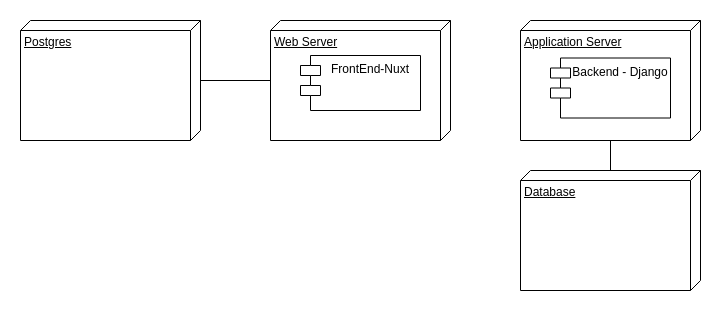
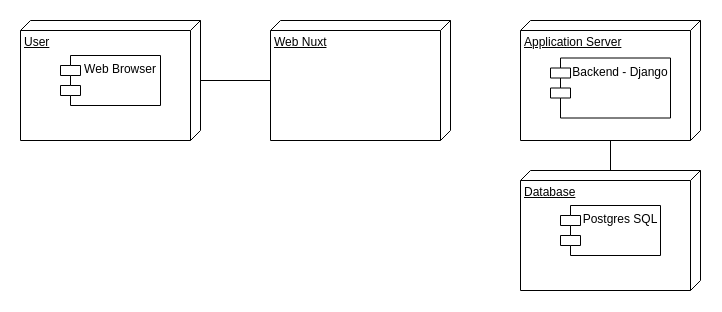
  <mxCell id="0" />
  <mxCell id="1" parent="0" />
  <mxCell id="2" style="edgeStyle=orthogonalEdgeStyle;rounded=0;orthogonalLoop=1;jettySize=auto;html=1;endArrow=none;endFill=0;" edge="1" parent="1" source="3" target="5"><mxGeometry relative="1" as="geometry" /></mxCell>
- <mxCell id="3" value="Postgres" style="verticalAlign=top;align=left;spacingTop=8;spacingLeft=2;spacingRight=12;shape=cube;size=10;direction=south;fontStyle=4;html=1;whiteSpace=wrap;" vertex="1" parent="1"><mxGeometry x="20" y="20" width="180" height="120" as="geometry" /></mxCell>
- <mxCell id="5" value="Web Server" style="verticalAlign=top;align=left;spacingTop=8;spacingLeft=2;spacingRight=12;shape=cube;size=10;direction=south;fontStyle=4;html=1;whiteSpace=wrap;" vertex="1" parent="1"><mxGeometry x="270" y="20" width="180" height="120" as="geometry" /></mxCell>
- <mxCell id="6" value="FrontEnd-Nuxt&lt;br&gt;" style="shape=module;align=left;spacingLeft=20;align=center;verticalAlign=top;whiteSpace=wrap;html=1;" vertex="1" parent="1"><mxGeometry x="300" y="55" width="120" height="55" as="geometry" /></mxCell>
+ <mxCell id="3" value="User" style="verticalAlign=top;align=left;spacingTop=8;spacingLeft=2;spacingRight=12;shape=cube;size=10;direction=south;fontStyle=4;html=1;whiteSpace=wrap;" vertex="1" parent="1"><mxGeometry x="20" y="20" width="180" height="120" as="geometry" /></mxCell>
+ <mxCell id="4" value="Web Browser" style="shape=module;align=left;spacingLeft=20;align=center;verticalAlign=top;whiteSpace=wrap;html=1;" vertex="1" parent="1"><mxGeometry x="60" y="55" width="100" height="50" as="geometry" /></mxCell>
+ <mxCell id="5" value="Web Nuxt" style="verticalAlign=top;align=left;spacingTop=8;spacingLeft=2;spacingRight=12;shape=cube;size=10;direction=south;fontStyle=4;html=1;whiteSpace=wrap;" vertex="1" parent="1"><mxGeometry x="270" y="20" width="180" height="120" as="geometry" /></mxCell>
  <mxCell id="7" style="edgeStyle=orthogonalEdgeStyle;rounded=0;orthogonalLoop=1;jettySize=auto;html=1;endArrow=none;endFill=0;" edge="1" parent="1" source="8" target="10"><mxGeometry relative="1" as="geometry" /></mxCell>
  <mxCell id="8" value="Application Server" style="verticalAlign=top;align=left;spacingTop=8;spacingLeft=2;spacingRight=12;shape=cube;size=10;direction=south;fontStyle=4;html=1;whiteSpace=wrap;" vertex="1" parent="1"><mxGeometry x="520" y="20" width="180" height="120" as="geometry" /></mxCell>
  <mxCell id="9" value="Backend - Django" style="shape=module;align=left;spacingLeft=20;align=center;verticalAlign=top;whiteSpace=wrap;html=1;" vertex="1" parent="1"><mxGeometry x="550" y="57.5" width="120" height="60" as="geometry" /></mxCell>
  <mxCell id="10" value="Database" style="verticalAlign=top;align=left;spacingTop=8;spacingLeft=2;spacingRight=12;shape=cube;size=10;direction=south;fontStyle=4;html=1;whiteSpace=wrap;" vertex="1" parent="1"><mxGeometry x="520" y="170" width="180" height="120" as="geometry" /></mxCell>
+ <mxCell id="11" value="Postgres SQL" style="shape=module;align=left;spacingLeft=20;align=center;verticalAlign=top;whiteSpace=wrap;html=1;" vertex="1" parent="1"><mxGeometry x="560" y="205" width="100" height="50" as="geometry" /></mxCell>
